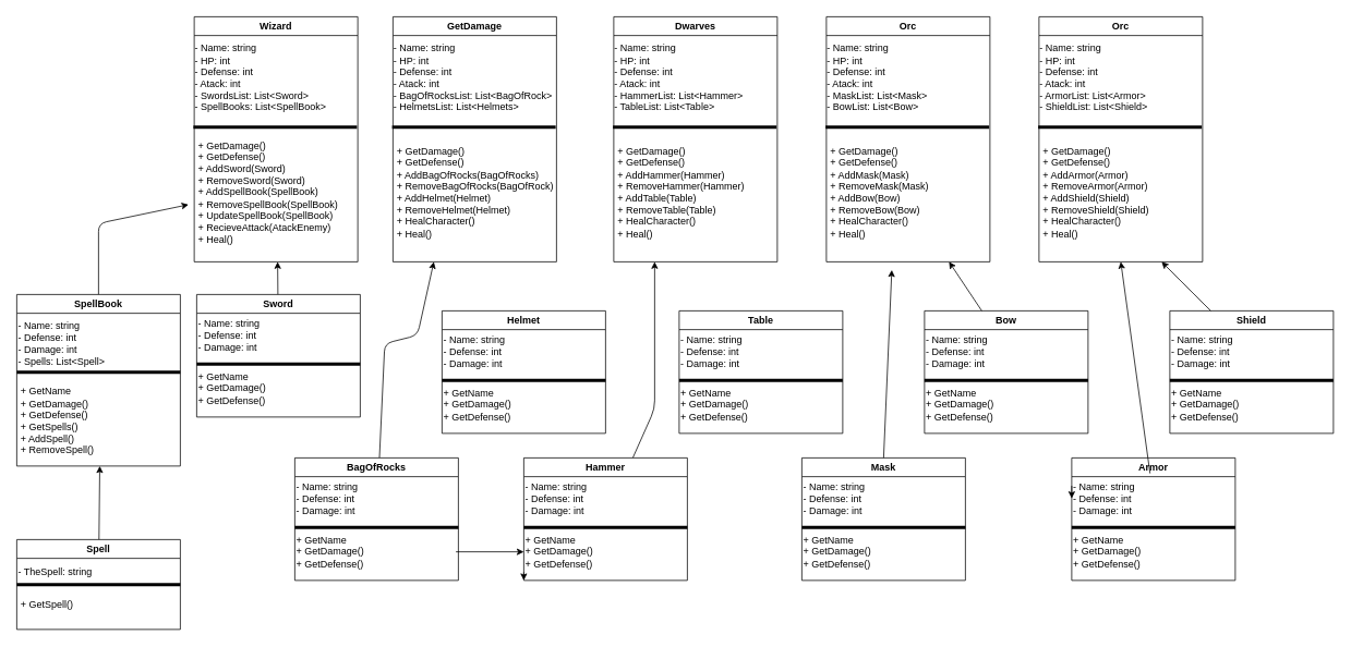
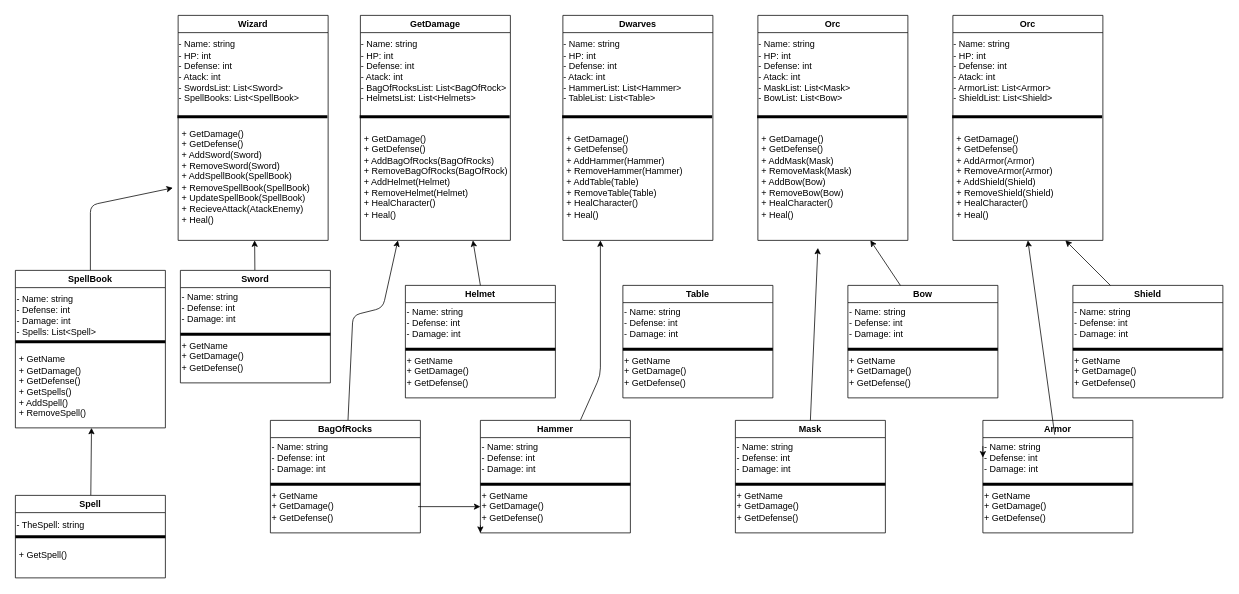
  <mxCell id="0" />
  <mxCell id="1" parent="0" />
  <mxCell id="2" style="edgeStyle=orthogonalEdgeStyle;rounded=0;orthogonalLoop=1;jettySize=auto;html=1;exitX=0.5;exitY=1;exitDx=0;exitDy=0;" parent="1" source="3" edge="1"><mxGeometry relative="1" as="geometry"><mxPoint x="337" y="320" as="targetPoint" /></mxGeometry></mxCell>
  <mxCell id="3" value="Wizard" style="swimlane;startSize=23;" parent="1" vertex="1"><mxGeometry x="237" width="200" height="300" as="geometry" y="20" /></mxCell>
  <mxCell id="4" value="" style="line;strokeWidth=4;html=1;perimeter=backbonePerimeter;points=[];outlineConnect=0;" parent="3" vertex="1"><mxGeometry x="-1" y="120" width="200" height="30" as="geometry" /></mxCell>
  <mxCell id="5" value="- Name: string&lt;br&gt;- HP: int&lt;br&gt;- Defense: int&lt;br&gt;- Atack: int&lt;br&gt;- SwordsList: List&amp;lt;Sword&amp;gt;&lt;br&gt;- SpellBooks: List&amp;lt;SpellBook&amp;gt;" style="text;html=1;strokeColor=none;fillColor=none;align=left;verticalAlign=middle;whiteSpace=wrap;rounded=0;" parent="3" vertex="1"><mxGeometry x="-1" y="20" width="201" height="110" as="geometry" /></mxCell>
  <mxCell id="6" value="+ GetDamage()&lt;br&gt;+ GetDefense()&lt;br&gt;+ AddSword(Sword)&lt;br&gt;+ RemoveSword(Sword)&lt;br&gt;+ AddSpellBook(SpellBook)&lt;br&gt;+ RemoveSpellBook(SpellBook)&lt;br&gt;+ UpdateSpellBook(SpellBook)&lt;br&gt;+ RecieveAttack(AtackEnemy)&lt;br&gt;+ Heal()" style="text;html=1;strokeColor=none;fillColor=none;align=left;verticalAlign=middle;whiteSpace=wrap;rounded=0;" parent="3" vertex="1"><mxGeometry x="3" y="140" width="197" height="150" as="geometry" /></mxCell>
  <mxCell id="7" value="GetDamage" style="swimlane;startSize=23;" parent="1" vertex="1"><mxGeometry x="480" width="200" height="300" as="geometry" y="20" /></mxCell>
  <mxCell id="8" value="" style="line;strokeWidth=4;html=1;perimeter=backbonePerimeter;points=[];outlineConnect=0;" parent="7" vertex="1"><mxGeometry x="-1" y="120" width="200" height="30" as="geometry" /></mxCell>
  <mxCell id="9" value="- Name: string&lt;br&gt;- HP: int&lt;br&gt;- Defense: int&lt;br&gt;- Atack: int&lt;br&gt;- BagOfRocksList: List&amp;lt;BagOfRock&amp;gt;&lt;br&gt;- HelmetsList: List&amp;lt;Helmets&amp;gt;" style="text;html=1;strokeColor=none;fillColor=none;align=left;verticalAlign=middle;whiteSpace=wrap;rounded=0;" parent="7" vertex="1"><mxGeometry x="-1" y="20" width="201" height="110" as="geometry" /></mxCell>
  <mxCell id="10" value="+ GetDamage()&lt;br&gt;+ GetDefense()&lt;br&gt;+ AddBagOfRocks(BagOfRocks)&lt;br&gt;+ RemoveBagOfRocks(BagOfRock)&lt;br&gt;+ AddHelmet(Helmet)&lt;br&gt;+ RemoveHelmet(Helmet)&lt;br&gt;+ HealCharacter()&lt;br&gt;+ Heal()" style="text;html=1;strokeColor=none;fillColor=none;align=left;verticalAlign=middle;whiteSpace=wrap;rounded=0;" parent="7" vertex="1"><mxGeometry x="3" y="140" width="197" height="150" as="geometry" /></mxCell>
  <mxCell id="11" value="Dwarves" style="swimlane;startSize=23;" parent="1" vertex="1"><mxGeometry width="200" height="300" as="geometry" x="750" y="20" /></mxCell>
  <mxCell id="12" value="" style="line;strokeWidth=4;html=1;perimeter=backbonePerimeter;points=[];outlineConnect=0;" parent="11" vertex="1"><mxGeometry x="-1" y="120" width="200" height="30" as="geometry" /></mxCell>
  <mxCell id="13" value="- Name: string&lt;br&gt;- HP: int&lt;br&gt;- Defense: int&lt;br&gt;- Atack: int&lt;br&gt;- HammerList: List&amp;lt;Hammer&amp;gt;&lt;br&gt;- TableList: List&amp;lt;Table&amp;gt;" style="text;html=1;strokeColor=none;fillColor=none;align=left;verticalAlign=middle;whiteSpace=wrap;rounded=0;" parent="11" vertex="1"><mxGeometry x="-1" y="20" width="201" height="110" as="geometry" /></mxCell>
  <mxCell id="14" value="+ GetDamage()&lt;br&gt;+ GetDefense()&lt;br&gt;+ AddHammer(Hammer)&lt;br&gt;+ RemoveHammer(Hammer)&lt;br&gt;+ AddTable(Table)&lt;br&gt;+ RemoveTable(Table)&lt;br&gt;+ HealCharacter()&lt;br&gt;+ Heal()" style="text;html=1;strokeColor=none;fillColor=none;align=left;verticalAlign=middle;whiteSpace=wrap;rounded=0;" parent="11" vertex="1"><mxGeometry x="3" y="140" width="197" height="150" as="geometry" /></mxCell>
  <mxCell id="15" value="Orc" style="swimlane;startSize=23;" parent="1" vertex="1"><mxGeometry x="1010" width="200" height="300" as="geometry" y="20" /></mxCell>
  <mxCell id="16" value="" style="line;strokeWidth=4;html=1;perimeter=backbonePerimeter;points=[];outlineConnect=0;" parent="15" vertex="1"><mxGeometry x="-1" y="120" width="200" height="30" as="geometry" /></mxCell>
  <mxCell id="17" value="- Name: string&lt;br&gt;- HP: int&lt;br&gt;- Defense: int&lt;br&gt;- Atack: int&lt;br&gt;- MaskList: List&amp;lt;Mask&amp;gt;&lt;br&gt;- BowList: List&amp;lt;Bow&amp;gt;" style="text;html=1;strokeColor=none;fillColor=none;align=left;verticalAlign=middle;whiteSpace=wrap;rounded=0;" parent="15" vertex="1"><mxGeometry x="-1" y="20" width="201" height="110" as="geometry" /></mxCell>
  <mxCell id="18" value="+ GetDamage()&lt;br&gt;+ GetDefense()&lt;br&gt;+ AddMask(Mask)&lt;br&gt;+ RemoveMask(Mask)&lt;br&gt;+ AddBow(Bow)&lt;br&gt;+ RemoveBow(Bow)&lt;br&gt;+ HealCharacter()&lt;br&gt;+ Heal()" style="text;html=1;strokeColor=none;fillColor=none;align=left;verticalAlign=middle;whiteSpace=wrap;rounded=0;" parent="15" vertex="1"><mxGeometry x="3" y="140" width="197" height="150" as="geometry" /></mxCell>
  <mxCell id="19" value="Orc" style="swimlane;startSize=23;" parent="1" vertex="1"><mxGeometry x="1270" width="200" height="300" as="geometry" y="20" /></mxCell>
  <mxCell id="20" value="" style="line;strokeWidth=4;html=1;perimeter=backbonePerimeter;points=[];outlineConnect=0;" parent="19" vertex="1"><mxGeometry x="-1" y="120" width="200" height="30" as="geometry" /></mxCell>
  <mxCell id="21" value="- Name: string&lt;br&gt;- HP: int&lt;br&gt;- Defense: int&lt;br&gt;- Atack: int&lt;br&gt;- ArmorList: List&amp;lt;Armor&amp;gt;&lt;br&gt;- ShieldList: List&amp;lt;Shield&amp;gt;" style="text;html=1;strokeColor=none;fillColor=none;align=left;verticalAlign=middle;whiteSpace=wrap;rounded=0;" parent="19" vertex="1"><mxGeometry x="-1" y="20" width="201" height="110" as="geometry" /></mxCell>
  <mxCell id="22" value="+ GetDamage()&lt;br&gt;+ GetDefense()&lt;br&gt;+ AddArmor(Armor)&lt;br&gt;+ RemoveArmor(Armor)&lt;br&gt;+ AddShield(Shield)&lt;br&gt;+ RemoveShield(Shield)&lt;br&gt;+ HealCharacter()&lt;br&gt;+ Heal()" style="text;html=1;strokeColor=none;fillColor=none;align=left;verticalAlign=middle;whiteSpace=wrap;rounded=0;" parent="19" vertex="1"><mxGeometry x="3" y="140" width="197" height="150" as="geometry" /></mxCell>
  <mxCell id="23" style="edgeStyle=none;html=1;" parent="1" source="24" edge="1"><mxGeometry relative="1" as="geometry"><Array as="points"><mxPoint x="120" y="273" /></Array><mxPoint x="230" y="250" as="targetPoint" /></mxGeometry></mxCell>
  <mxCell id="24" value="SpellBook" style="swimlane;startSize=23;" parent="1" vertex="1"><mxGeometry x="20" y="360" width="200" height="210" as="geometry" /></mxCell>
  <mxCell id="25" value="" style="line;strokeWidth=4;html=1;perimeter=backbonePerimeter;points=[];outlineConnect=0;" parent="24" vertex="1"><mxGeometry y="80" width="200" height="30" as="geometry" /></mxCell>
  <mxCell id="26" value="- Name: string&lt;br&gt;- Defense: int&lt;br&gt;- Damage: int&lt;br&gt;- Spells: List&amp;lt;Spell&amp;gt;" style="text;html=1;strokeColor=none;fillColor=none;align=left;verticalAlign=middle;whiteSpace=wrap;rounded=0;" parent="24" vertex="1"><mxGeometry y="20" width="200" height="80" as="geometry" /></mxCell>
  <mxCell id="27" value="+ GetName&lt;br&gt;+ GetDamage()&lt;br&gt;+ GetDefense()&lt;br&gt;+ GetSpells()&lt;br&gt;+ AddSpell()&lt;br&gt;+ RemoveSpell()&lt;br&gt;" style="text;html=1;strokeColor=none;fillColor=none;align=left;verticalAlign=middle;whiteSpace=wrap;rounded=0;" parent="24" vertex="1"><mxGeometry x="3" y="100" width="197" height="110" as="geometry" /></mxCell>
  <mxCell id="28" style="edgeStyle=none;html=1;exitX=0.5;exitY=1;exitDx=0;exitDy=0;" parent="24" source="24" target="27" edge="1"><mxGeometry relative="1" as="geometry" /></mxCell>
  <mxCell id="29" style="edgeStyle=none;html=1;entryX=0.5;entryY=1;entryDx=0;entryDy=0;" parent="1" source="30" target="27" edge="1"><mxGeometry relative="1" as="geometry" /></mxCell>
  <mxCell id="30" value="Spell" style="swimlane;startSize=23;" parent="1" vertex="1"><mxGeometry x="20" y="660" width="200" height="110" as="geometry" /></mxCell>
  <mxCell id="31" value="" style="line;strokeWidth=4;html=1;perimeter=backbonePerimeter;points=[];outlineConnect=0;" parent="30" vertex="1"><mxGeometry y="40" width="200" height="30" as="geometry" /></mxCell>
  <mxCell id="32" value="- TheSpell: string" style="text;html=1;strokeColor=none;fillColor=none;align=left;verticalAlign=middle;whiteSpace=wrap;rounded=0;" parent="30" vertex="1"><mxGeometry y="20" width="200" height="40" as="geometry" /></mxCell>
  <mxCell id="33" value="+ GetSpell()" style="text;html=1;strokeColor=none;fillColor=none;align=left;verticalAlign=middle;whiteSpace=wrap;rounded=0;" parent="30" vertex="1"><mxGeometry x="3" y="60" width="197" height="40" as="geometry" /></mxCell>
  <mxCell id="34" style="edgeStyle=none;html=1;" parent="1" source="35" edge="1"><mxGeometry relative="1" as="geometry"><mxPoint x="339" y="320" as="targetPoint" /></mxGeometry></mxCell>
  <mxCell id="35" value="Sword" style="swimlane;startSize=23;" parent="1" vertex="1"><mxGeometry x="240" y="360" width="200" height="150" as="geometry" /></mxCell>
  <mxCell id="36" value="" style="line;strokeWidth=4;html=1;perimeter=backbonePerimeter;points=[];outlineConnect=0;" parent="35" vertex="1"><mxGeometry y="70" width="200" height="30" as="geometry" /></mxCell>
  <mxCell id="37" value="- Name: string&lt;br&gt;- Defense: int&lt;br&gt;- Damage: int" style="text;html=1;strokeColor=none;fillColor=none;align=left;verticalAlign=middle;whiteSpace=wrap;rounded=0;" parent="35" vertex="1"><mxGeometry y="19" width="200" height="61" as="geometry" /></mxCell>
  <mxCell id="38" value="+ GetName&lt;br&gt;+ GetDamage()&lt;br&gt;+ GetDefense()" style="text;html=1;strokeColor=none;fillColor=none;align=left;verticalAlign=middle;whiteSpace=wrap;rounded=0;" parent="35" vertex="1"><mxGeometry y="90" width="197" height="50" as="geometry" /></mxCell>
  <mxCell id="39" style="edgeStyle=none;html=1;entryX=0.25;entryY=1;entryDx=0;entryDy=0;" parent="1" source="40" target="7" edge="1"><mxGeometry relative="1" as="geometry"><Array as="points"><mxPoint x="470" y="420" /><mxPoint x="510" y="410" /></Array></mxGeometry></mxCell>
  <mxCell id="40" value="BagOfRocks" style="swimlane;startSize=23;" parent="1" vertex="1"><mxGeometry x="360" y="560" width="200" height="150" as="geometry" /></mxCell>
  <mxCell id="41" value="" style="line;strokeWidth=4;html=1;perimeter=backbonePerimeter;points=[];outlineConnect=0;" parent="40" vertex="1"><mxGeometry y="70" width="200" height="30" as="geometry" /></mxCell>
  <mxCell id="42" value="- Name: string&lt;br&gt;- Defense: int&lt;br&gt;- Damage: int" style="text;html=1;strokeColor=none;fillColor=none;align=left;verticalAlign=middle;whiteSpace=wrap;rounded=0;" parent="40" vertex="1"><mxGeometry y="19" width="200" height="61" as="geometry" /></mxCell>
  <mxCell id="43" value="+ GetName&lt;br&gt;+ GetDamage()&lt;br&gt;+ GetDefense()" style="text;html=1;strokeColor=none;fillColor=none;align=left;verticalAlign=middle;whiteSpace=wrap;rounded=0;" parent="40" vertex="1"><mxGeometry y="90" width="197" height="50" as="geometry" /></mxCell>
  <mxCell id="44" value="Helmet" style="swimlane;startSize=23;" parent="1" vertex="1"><mxGeometry x="540" y="380" width="200" height="150" as="geometry" /></mxCell>
  <mxCell id="45" value="" style="line;strokeWidth=4;html=1;perimeter=backbonePerimeter;points=[];outlineConnect=0;" parent="44" vertex="1"><mxGeometry y="70" width="200" height="30" as="geometry" /></mxCell>
  <mxCell id="46" value="- Name: string&lt;br&gt;- Defense: int&lt;br&gt;- Damage: int" style="text;html=1;strokeColor=none;fillColor=none;align=left;verticalAlign=middle;whiteSpace=wrap;rounded=0;" parent="44" vertex="1"><mxGeometry y="19" width="200" height="61" as="geometry" /></mxCell>
  <mxCell id="47" value="+ GetName&lt;br&gt;+ GetDamage()&lt;br&gt;+ GetDefense()" style="text;html=1;strokeColor=none;fillColor=none;align=left;verticalAlign=middle;whiteSpace=wrap;rounded=0;" parent="44" vertex="1"><mxGeometry y="90" width="197" height="50" as="geometry" /></mxCell>
  <mxCell id="48" value="Table" style="swimlane;startSize=23;" parent="1" vertex="1"><mxGeometry x="830" y="380" width="200" height="150" as="geometry" /></mxCell>
  <mxCell id="49" value="" style="line;strokeWidth=4;html=1;perimeter=backbonePerimeter;points=[];outlineConnect=0;" parent="48" vertex="1"><mxGeometry y="70" width="200" height="30" as="geometry" /></mxCell>
  <mxCell id="50" value="- Name: string&lt;br&gt;- Defense: int&lt;br&gt;- Damage: int" style="text;html=1;strokeColor=none;fillColor=none;align=left;verticalAlign=middle;whiteSpace=wrap;rounded=0;" parent="48" vertex="1"><mxGeometry y="19" width="200" height="61" as="geometry" /></mxCell>
  <mxCell id="51" value="+ GetName&lt;br&gt;+ GetDamage()&lt;br&gt;+ GetDefense()" style="text;html=1;strokeColor=none;fillColor=none;align=left;verticalAlign=middle;whiteSpace=wrap;rounded=0;" parent="48" vertex="1"><mxGeometry y="90" width="197" height="50" as="geometry" /></mxCell>
  <mxCell id="52" value="Bow" style="swimlane;startSize=23;" parent="1" vertex="1"><mxGeometry x="1130" y="380" width="200" height="150" as="geometry" /></mxCell>
  <mxCell id="53" value="" style="line;strokeWidth=4;html=1;perimeter=backbonePerimeter;points=[];outlineConnect=0;" parent="52" vertex="1"><mxGeometry y="70" width="200" height="30" as="geometry" /></mxCell>
  <mxCell id="54" value="- Name: string&lt;br&gt;- Defense: int&lt;br&gt;- Damage: int" style="text;html=1;strokeColor=none;fillColor=none;align=left;verticalAlign=middle;whiteSpace=wrap;rounded=0;" parent="52" vertex="1"><mxGeometry y="19" width="200" height="61" as="geometry" /></mxCell>
  <mxCell id="55" value="+ GetName&lt;br&gt;+ GetDamage()&lt;br&gt;+ GetDefense()" style="text;html=1;strokeColor=none;fillColor=none;align=left;verticalAlign=middle;whiteSpace=wrap;rounded=0;" parent="52" vertex="1"><mxGeometry y="90" width="197" height="50" as="geometry" /></mxCell>
  <mxCell id="56" style="edgeStyle=none;html=1;entryX=0.25;entryY=1;entryDx=0;entryDy=0;" parent="1" source="57" target="11" edge="1"><mxGeometry relative="1" as="geometry"><Array as="points"><mxPoint x="800" y="500" /></Array></mxGeometry></mxCell>
  <mxCell id="57" value="Hammer" style="swimlane;startSize=23;" parent="1" vertex="1"><mxGeometry x="640" y="560" width="200" height="150" as="geometry" /></mxCell>
  <mxCell id="58" value="" style="line;strokeWidth=4;html=1;perimeter=backbonePerimeter;points=[];outlineConnect=0;" parent="57" vertex="1"><mxGeometry y="70" width="200" height="30" as="geometry" /></mxCell>
  <mxCell id="59" value="- Name: string&lt;br&gt;- Defense: int&lt;br&gt;- Damage: int" style="text;html=1;strokeColor=none;fillColor=none;align=left;verticalAlign=middle;whiteSpace=wrap;rounded=0;" parent="57" vertex="1"><mxGeometry y="19" width="200" height="61" as="geometry" /></mxCell>
  <mxCell id="60" style="edgeStyle=none;html=1;exitX=0;exitY=1;exitDx=0;exitDy=0;entryX=0;entryY=1;entryDx=0;entryDy=0;" parent="57" source="61" target="57" edge="1"><mxGeometry relative="1" as="geometry" /></mxCell>
  <mxCell id="61" value="+ GetName&lt;br&gt;+ GetDamage()&lt;br&gt;+ GetDefense()" style="text;html=1;strokeColor=none;fillColor=none;align=left;verticalAlign=middle;whiteSpace=wrap;rounded=0;" parent="57" vertex="1"><mxGeometry y="90" width="197" height="50" as="geometry" /></mxCell>
  <mxCell id="62" value="Mask" style="swimlane;startSize=23;" parent="1" vertex="1"><mxGeometry x="980" y="560" width="200" height="150" as="geometry" /></mxCell>
  <mxCell id="63" value="" style="line;strokeWidth=4;html=1;perimeter=backbonePerimeter;points=[];outlineConnect=0;" parent="62" vertex="1"><mxGeometry y="70" width="200" height="30" as="geometry" /></mxCell>
  <mxCell id="64" value="- Name: string&lt;br&gt;- Defense: int&lt;br&gt;- Damage: int" style="text;html=1;strokeColor=none;fillColor=none;align=left;verticalAlign=middle;whiteSpace=wrap;rounded=0;" parent="62" vertex="1"><mxGeometry y="19" width="200" height="61" as="geometry" /></mxCell>
  <mxCell id="65" value="+ GetName&lt;br&gt;+ GetDamage()&lt;br&gt;+ GetDefense()" style="text;html=1;strokeColor=none;fillColor=none;align=left;verticalAlign=middle;whiteSpace=wrap;rounded=0;" parent="62" vertex="1"><mxGeometry y="90" width="197" height="50" as="geometry" /></mxCell>
  <mxCell id="66" value="Shield" style="swimlane;startSize=23;" parent="1" vertex="1"><mxGeometry x="1430" y="380" width="200" height="150" as="geometry" /></mxCell>
  <mxCell id="67" value="" style="line;strokeWidth=4;html=1;perimeter=backbonePerimeter;points=[];outlineConnect=0;" parent="66" vertex="1"><mxGeometry y="70" width="200" height="30" as="geometry" /></mxCell>
  <mxCell id="68" value="- Name: string&lt;br&gt;- Defense: int&lt;br&gt;- Damage: int" style="text;html=1;strokeColor=none;fillColor=none;align=left;verticalAlign=middle;whiteSpace=wrap;rounded=0;" parent="66" vertex="1"><mxGeometry y="19" width="200" height="61" as="geometry" /></mxCell>
  <mxCell id="69" value="+ GetName&lt;br&gt;+ GetDamage()&lt;br&gt;+ GetDefense()" style="text;html=1;strokeColor=none;fillColor=none;align=left;verticalAlign=middle;whiteSpace=wrap;rounded=0;" parent="66" vertex="1"><mxGeometry y="90" width="197" height="50" as="geometry" /></mxCell>
  <mxCell id="70" value="Armor" style="swimlane;startSize=23;" parent="1" vertex="1"><mxGeometry x="1310" y="560" width="200" height="150" as="geometry" /></mxCell>
  <mxCell id="71" value="" style="line;strokeWidth=4;html=1;perimeter=backbonePerimeter;points=[];outlineConnect=0;" parent="70" vertex="1"><mxGeometry y="70" width="200" height="30" as="geometry" /></mxCell>
  <mxCell id="72" value="- Name: string&lt;br&gt;- Defense: int&lt;br&gt;- Damage: int" style="text;html=1;strokeColor=none;fillColor=none;align=left;verticalAlign=middle;whiteSpace=wrap;rounded=0;" parent="70" vertex="1"><mxGeometry y="19" width="200" height="61" as="geometry" /></mxCell>
  <mxCell id="73" value="+ GetName&lt;br&gt;+ GetDamage()&lt;br&gt;+ GetDefense()" style="text;html=1;strokeColor=none;fillColor=none;align=left;verticalAlign=middle;whiteSpace=wrap;rounded=0;" parent="70" vertex="1"><mxGeometry y="90" width="197" height="50" as="geometry" /></mxCell>
  <mxCell id="74" style="edgeStyle=none;html=1;exitX=0;exitY=0.25;exitDx=0;exitDy=0;entryX=0;entryY=0.5;entryDx=0;entryDy=0;" parent="70" source="72" target="72" edge="1"><mxGeometry relative="1" as="geometry" /></mxCell>
+ <mxCell id="75" style="edgeStyle=none;html=1;entryX=0.75;entryY=1;entryDx=0;entryDy=0;exitX=0.5;exitY=0;exitDx=0;exitDy=0;" parent="1" source="44" target="7" edge="1"><mxGeometry relative="1" as="geometry" /></mxCell>
  <mxCell id="76" value="" style="edgeStyle=none;html=1;" parent="1" source="43" target="61" edge="1"><mxGeometry relative="1" as="geometry" /></mxCell>
  <mxCell id="77" style="edgeStyle=none;html=1;entryX=0.75;entryY=1;entryDx=0;entryDy=0;" parent="1" target="15" edge="1"><mxGeometry relative="1" as="geometry"><mxPoint x="1200" y="380" as="sourcePoint" /></mxGeometry></mxCell>
  <mxCell id="78" style="edgeStyle=none;html=1;entryX=0.75;entryY=1;entryDx=0;entryDy=0;exitX=0.25;exitY=0;exitDx=0;exitDy=0;" parent="1" source="66" target="19" edge="1"><mxGeometry relative="1" as="geometry"><mxPoint x="1480" y="370" as="sourcePoint" /></mxGeometry></mxCell>
  <mxCell id="79" style="edgeStyle=none;html=1;exitX=0.5;exitY=0;exitDx=0;exitDy=0;" parent="1" source="62" edge="1"><mxGeometry relative="1" as="geometry"><mxPoint x="1090" y="330" as="targetPoint" /></mxGeometry></mxCell>
  <mxCell id="80" style="edgeStyle=none;html=1;entryX=0.5;entryY=1;entryDx=0;entryDy=0;" parent="1" source="72" target="19" edge="1"><mxGeometry relative="1" as="geometry" /></mxCell>
